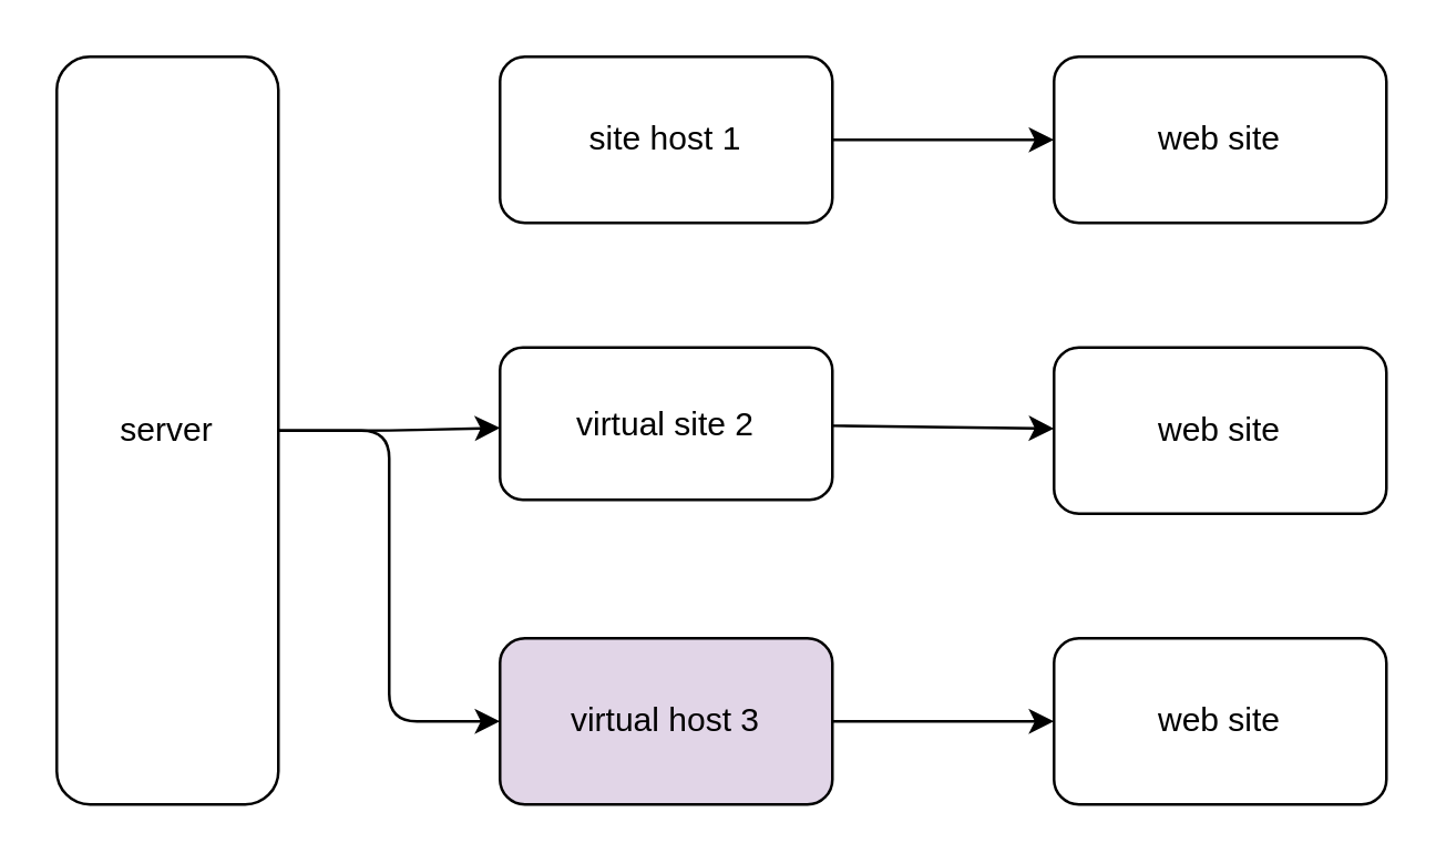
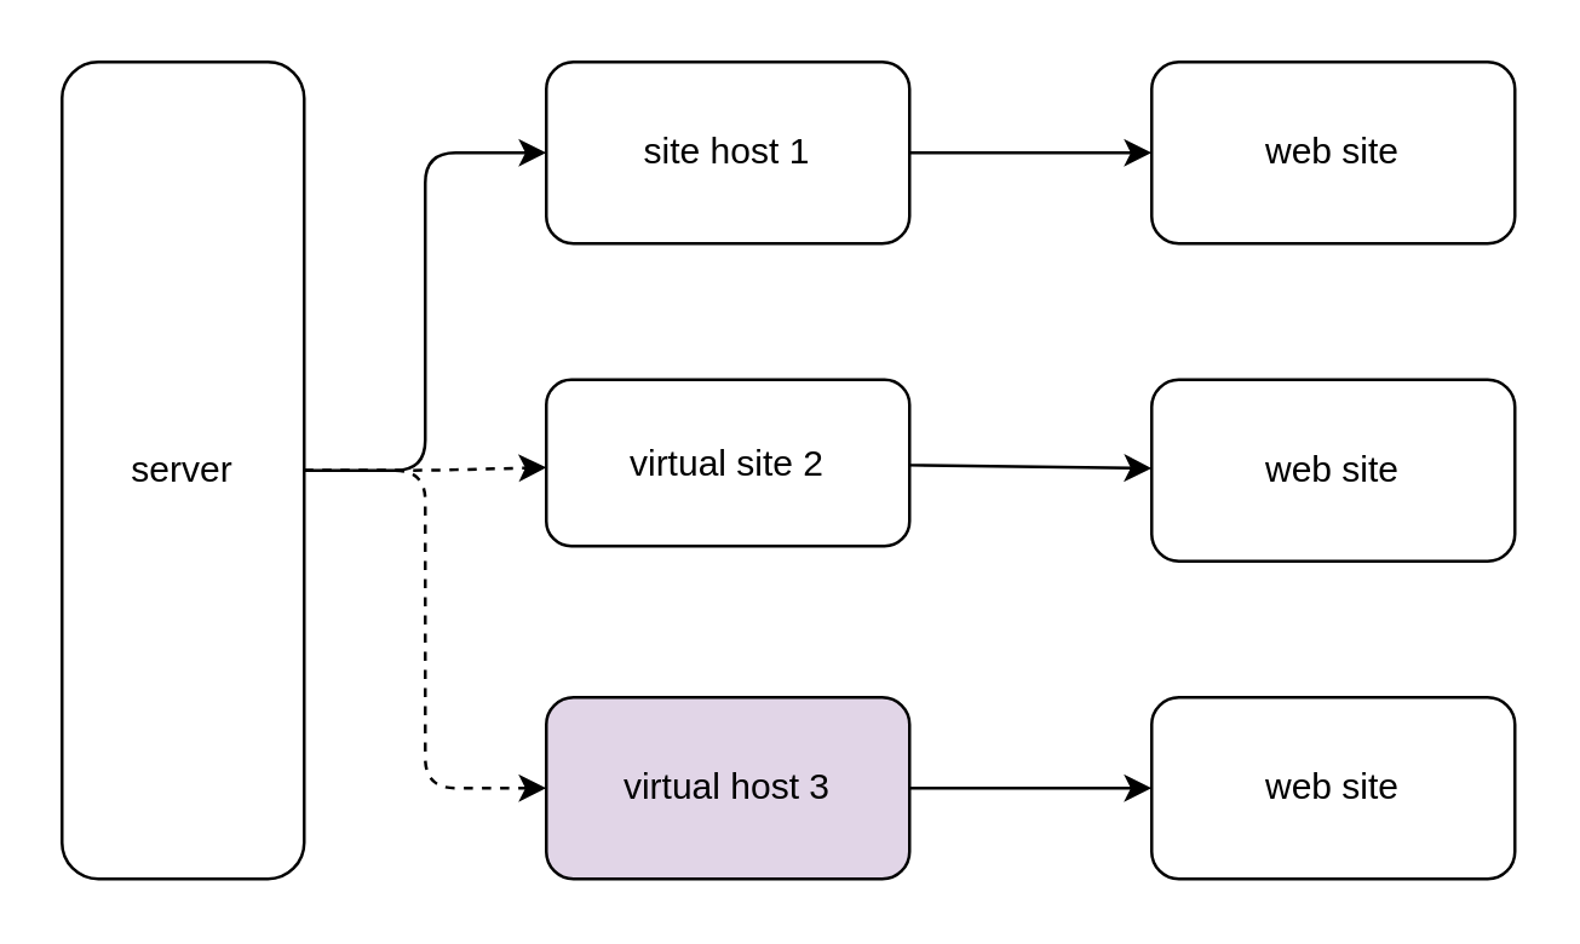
  <mxCell id="0" />
  <mxCell id="1" parent="0" />
- <mxCell id="3" style="edgeStyle=none;html=1;entryX=0;entryY=0.5;entryDx=0;entryDy=0;" edge="1" parent="1" source="4" target="13"><mxGeometry relative="1" as="geometry"><Array as="points"><mxPoint x="140" y="155" /><mxPoint x="140" y="260" /></Array></mxGeometry></mxCell>
+ <mxCell id="2" value="" style="edgeStyle=none;html=1;exitX=1;exitY=0.5;exitDx=0;exitDy=0;" edge="1" parent="1" source="4" target="6"><mxGeometry relative="1" as="geometry"><Array as="points"><mxPoint x="140" y="155" /><mxPoint x="140" y="50" /></Array></mxGeometry></mxCell>
+ <mxCell id="3" style="edgeStyle=none;html=1;entryX=0;entryY=0.5;entryDx=0;entryDy=0;dashed=1;" edge="1" parent="1" source="4" target="13"><mxGeometry relative="1" as="geometry"><Array as="points"><mxPoint x="140" y="155" /><mxPoint x="140" y="260" /></Array></mxGeometry></mxCell>
  <mxCell id="4" value="server" style="rounded=1;whiteSpace=wrap;html=1;" vertex="1" parent="1"><mxGeometry x="20" y="20" width="80" height="270" as="geometry" /></mxCell>
  <mxCell id="5" value="" style="edgeStyle=none;html=1;" edge="1" parent="1" source="6" target="7"><mxGeometry relative="1" as="geometry" /></mxCell>
  <mxCell id="6" value="site host 1" style="whiteSpace=wrap;html=1;rounded=1;" vertex="1" parent="1"><mxGeometry x="180" y="20" width="120" height="60" as="geometry" /></mxCell>
  <mxCell id="7" value="web site" style="whiteSpace=wrap;html=1;rounded=1;" vertex="1" parent="1"><mxGeometry x="380" y="20" width="120" height="60" as="geometry" /></mxCell>
- <mxCell id="8" value="" style="edgeStyle=none;html=1;exitX=1;exitY=0.5;exitDx=0;exitDy=0;" edge="1" parent="1" target="10" source="4"><mxGeometry relative="1" as="geometry"><mxPoint x="100" y="295" as="sourcePoint" /><Array as="points"><mxPoint x="140" y="155" /></Array></mxGeometry></mxCell>
+ <mxCell id="8" value="" style="edgeStyle=none;html=1;exitX=1;exitY=0.5;exitDx=0;exitDy=0;dashed=1;" edge="1" parent="1" target="10" source="4"><mxGeometry relative="1" as="geometry"><mxPoint x="100" y="295" as="sourcePoint" /><Array as="points"><mxPoint x="140" y="155" /></Array></mxGeometry></mxCell>
  <mxCell id="9" value="" style="edgeStyle=none;html=1;" edge="1" parent="1" source="10" target="11"><mxGeometry relative="1" as="geometry" /></mxCell>
  <mxCell id="10" value="&lt;span style=&quot;color: rgb(0, 0, 0);&quot;&gt;virtual&amp;nbsp;&lt;/span&gt;site 2" style="whiteSpace=wrap;html=1;rounded=1;" vertex="1" parent="1"><mxGeometry x="180" y="125" width="120" height="55" as="geometry" /></mxCell>
  <mxCell id="11" value="web site" style="whiteSpace=wrap;html=1;rounded=1;" vertex="1" parent="1"><mxGeometry x="380" y="125" width="120" height="60" as="geometry" /></mxCell>
  <mxCell id="12" value="" style="edgeStyle=none;html=1;" edge="1" parent="1" source="13" target="14"><mxGeometry relative="1" as="geometry" /></mxCell>
  <mxCell id="13" value="&lt;span style=&quot;color: rgb(0, 0, 0);&quot;&gt;virtual&amp;nbsp;&lt;/span&gt;host 3" style="whiteSpace=wrap;html=1;rounded=1;fillColor=#e1d5e7;" vertex="1" parent="1"><mxGeometry x="180" y="230" width="120" height="60" as="geometry" /></mxCell>
  <mxCell id="14" value="web site" style="whiteSpace=wrap;html=1;rounded=1;" vertex="1" parent="1"><mxGeometry x="380" y="230" width="120" height="60" as="geometry" /></mxCell>
